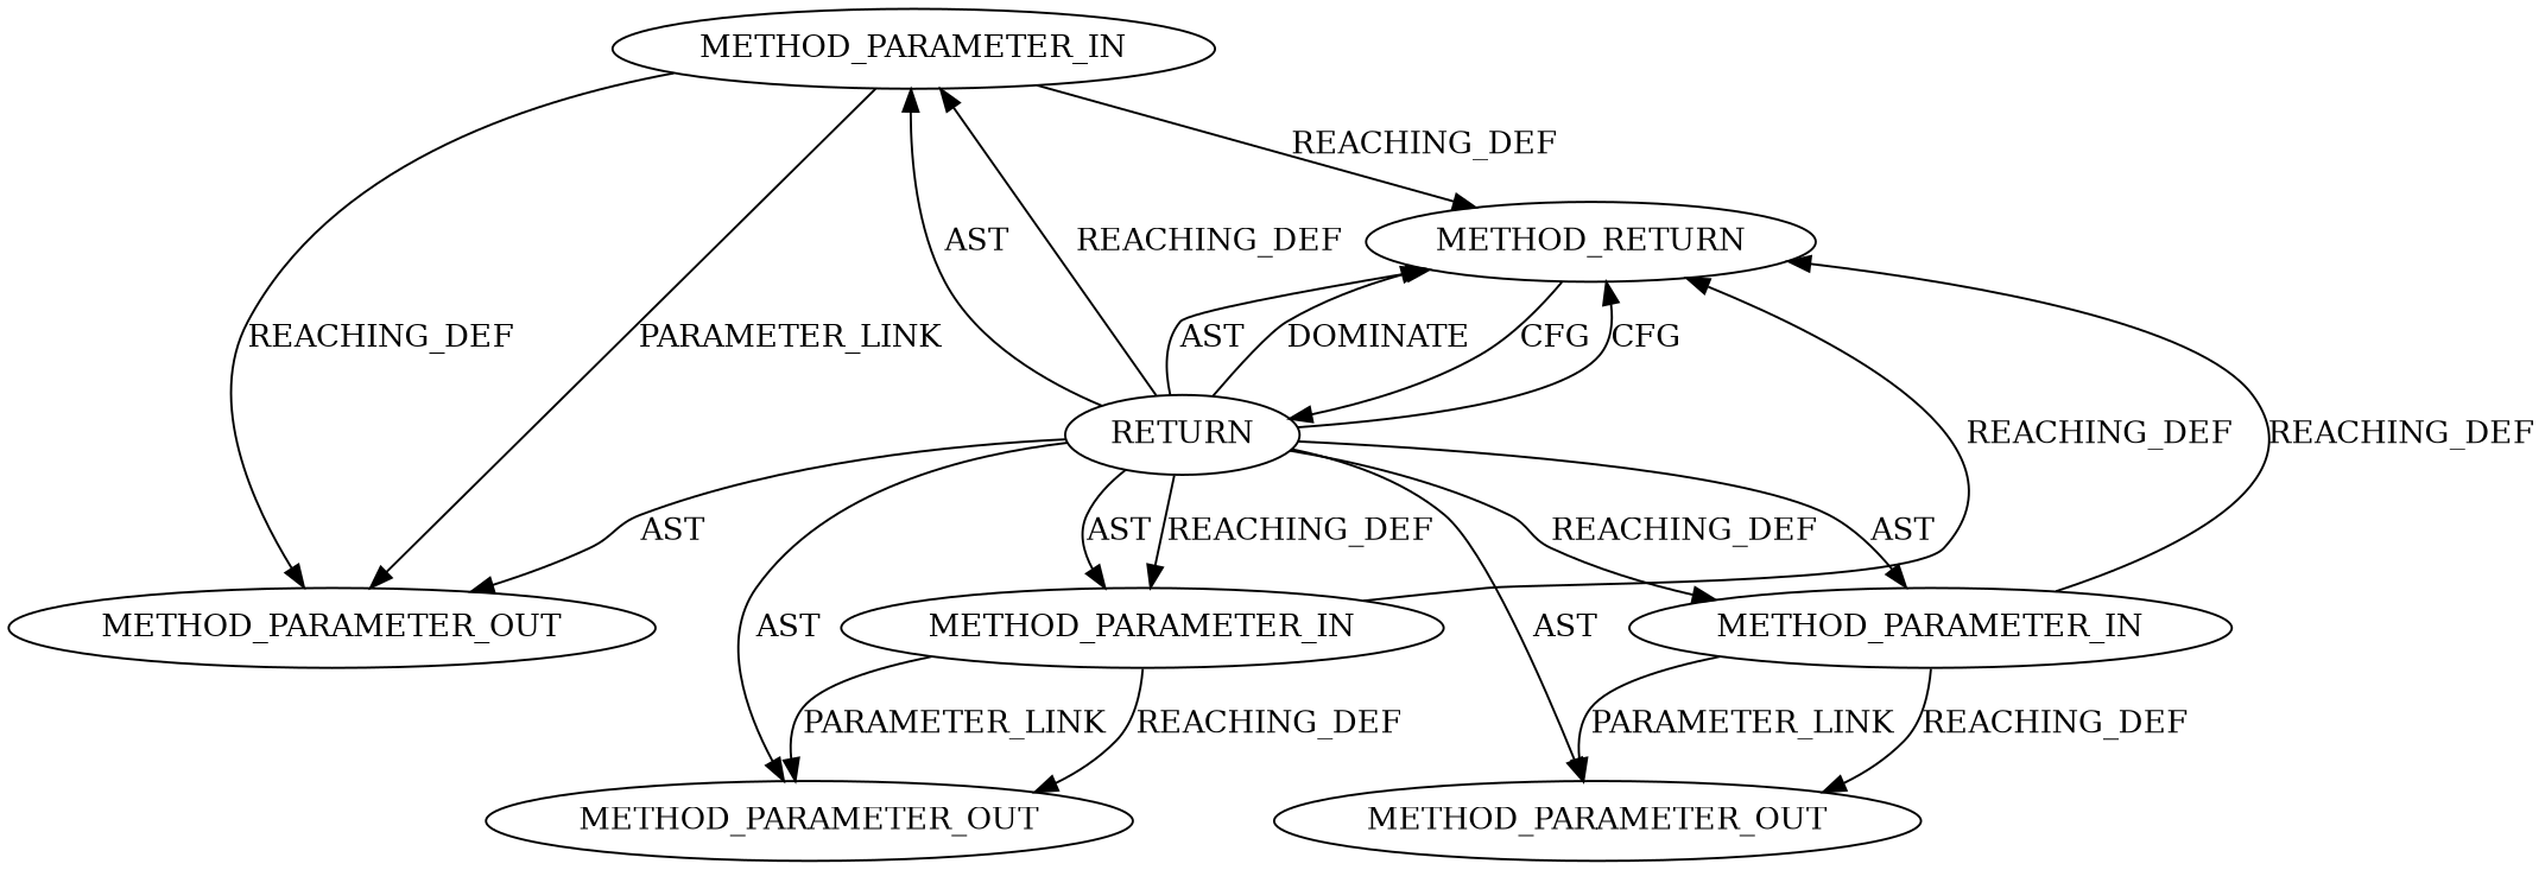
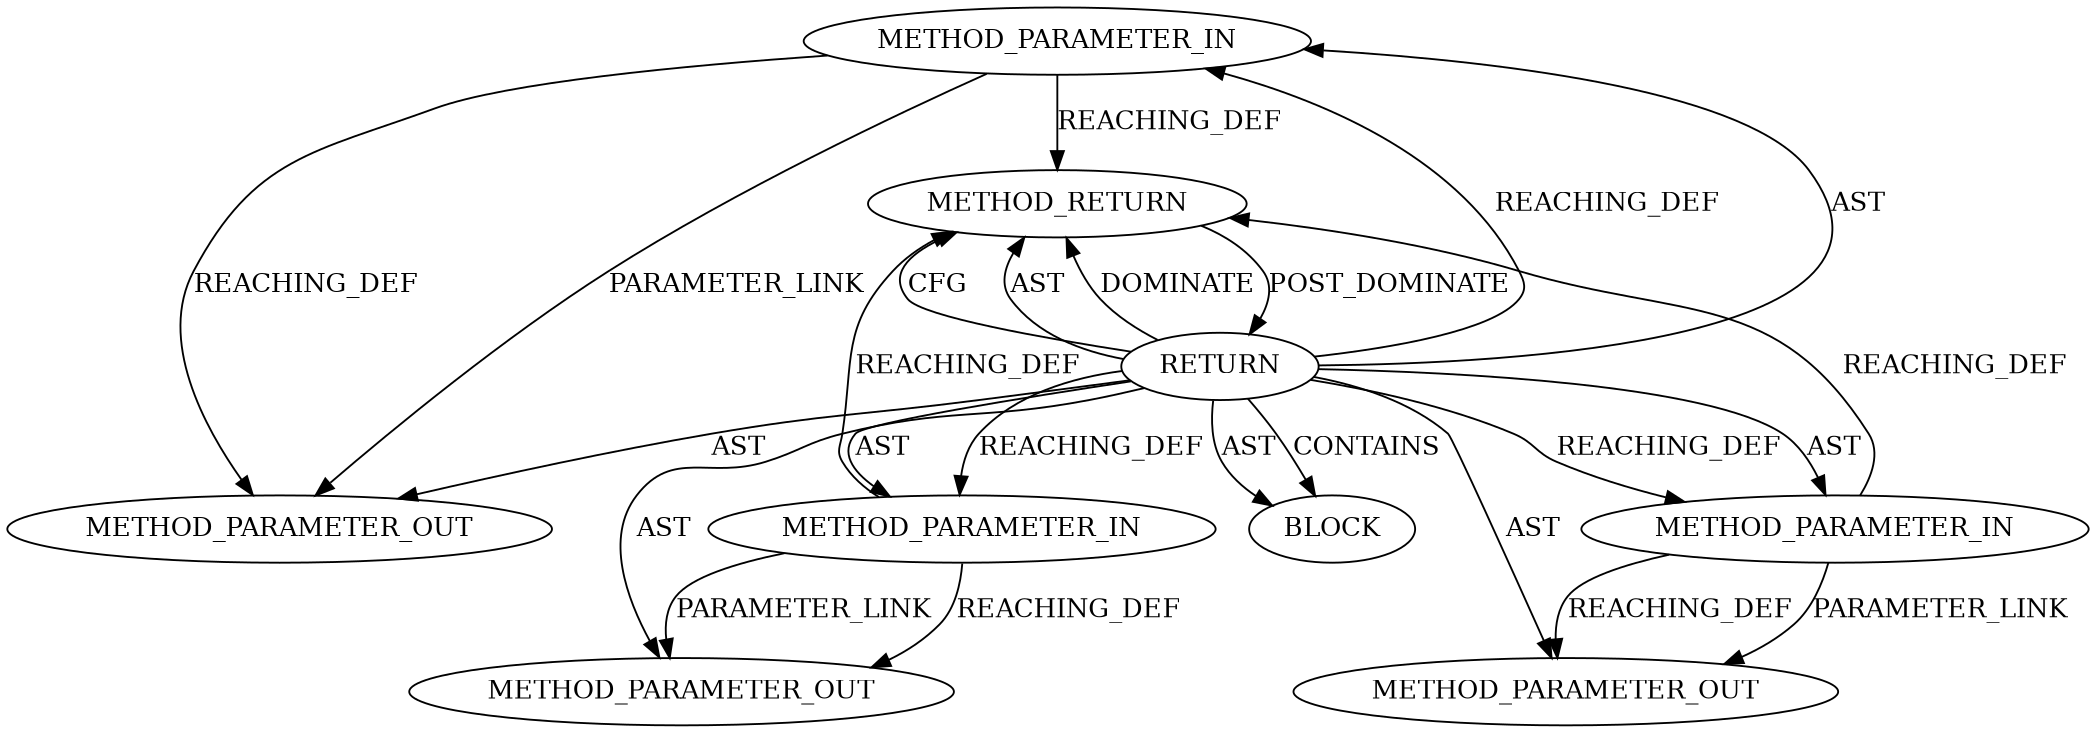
  digraph {
    node [CODE=p1 EVALUATION_STRATEGY=BY_VALUE IS_VARIADIC=false ORDER=1 TYPE_FULL_NAME=ANY]
    n1 [INDEX=1 NAME=p1 label=METHOD_PARAMETER_OUT]
    n2 [INDEX=1 NAME=p1 label=METHOD_PARAMETER_IN]
    n3 [CODE=RET ORDER=2 label=METHOD_RETURN IS_VARIADIC=""]
    n4 [AST_PARENT_FULL_NAME="<global>" AST_PARENT_TYPE=NAMESPACE_BLOCK CODE="<empty>" FILENAME="<empty>" FULL_NAME=memset IS_EXTERNAL=true NAME=memset ORDER=0 label=RETURN EVALUATION_STRATEGY="" IS_VARIADIC="" TYPE_FULL_NAME=""]
    n5 [CODE=p2 INDEX=2 NAME=p2 ORDER=2 label=METHOD_PARAMETER_IN]
    n6 [CODE=p2 INDEX=2 NAME=p2 ORDER=2 label=METHOD_PARAMETER_OUT]
    n7 [CODE=p3 INDEX=3 NAME=p3 ORDER=3 label=METHOD_PARAMETER_OUT]
    n8 [CODE=p3 INDEX=3 NAME=p3 ORDER=3 label=METHOD_PARAMETER_IN]
+   n9 [ARGUMENT_INDEX=1 CODE="<empty>" label=BLOCK EVALUATION_STRATEGY="" IS_VARIADIC=""]
    n2 -> n1 [VARIABLE=p1 label=REACHING_DEF]
    n2 -> n1 [label=PARAMETER_LINK]
    n2 -> n3 [VARIABLE=p1 label=REACHING_DEF]
-   n3 -> n4 [label=CFG]
+   n3 -> n4 [label=POST_DOMINATE]
    n4 -> n1 [label=AST]
    n4 -> n2 [label=AST]
    n4 -> n2 [label=REACHING_DEF]
    n4 -> n3 [label=CFG]
    n4 -> n3 [label=AST]
    n4 -> n3 [label=DOMINATE]
    n4 -> n5 [label=REACHING_DEF]
    n4 -> n5 [label=AST]
    n4 -> n6 [label=AST]
    n4 -> n7 [label=AST]
    n4 -> n8 [label=AST]
    n4 -> n8 [label=REACHING_DEF]
+   n4 -> n9 [label=AST]
+   n4 -> n9 [label=CONTAINS]
    n5 -> n3 [VARIABLE=p2 label=REACHING_DEF]
    n5 -> n6 [VARIABLE=p2 label=REACHING_DEF]
    n5 -> n6 [label=PARAMETER_LINK]
    n8 -> n3 [VARIABLE=p3 label=REACHING_DEF]
    n8 -> n7 [VARIABLE=p3 label=REACHING_DEF]
    n8 -> n7 [label=PARAMETER_LINK]
  }
